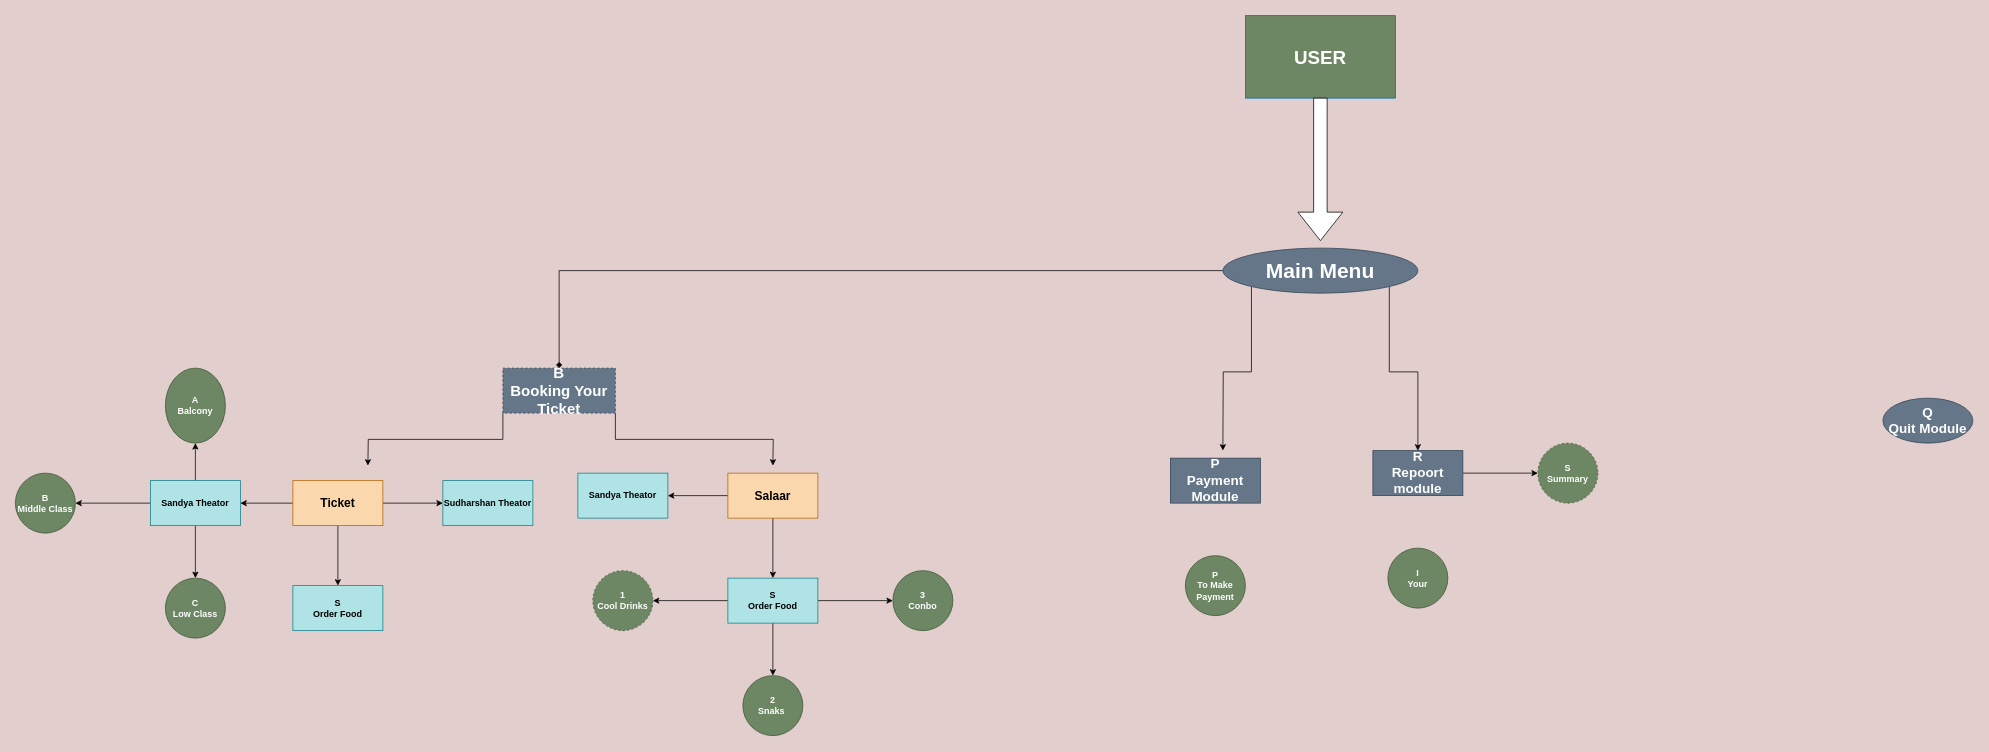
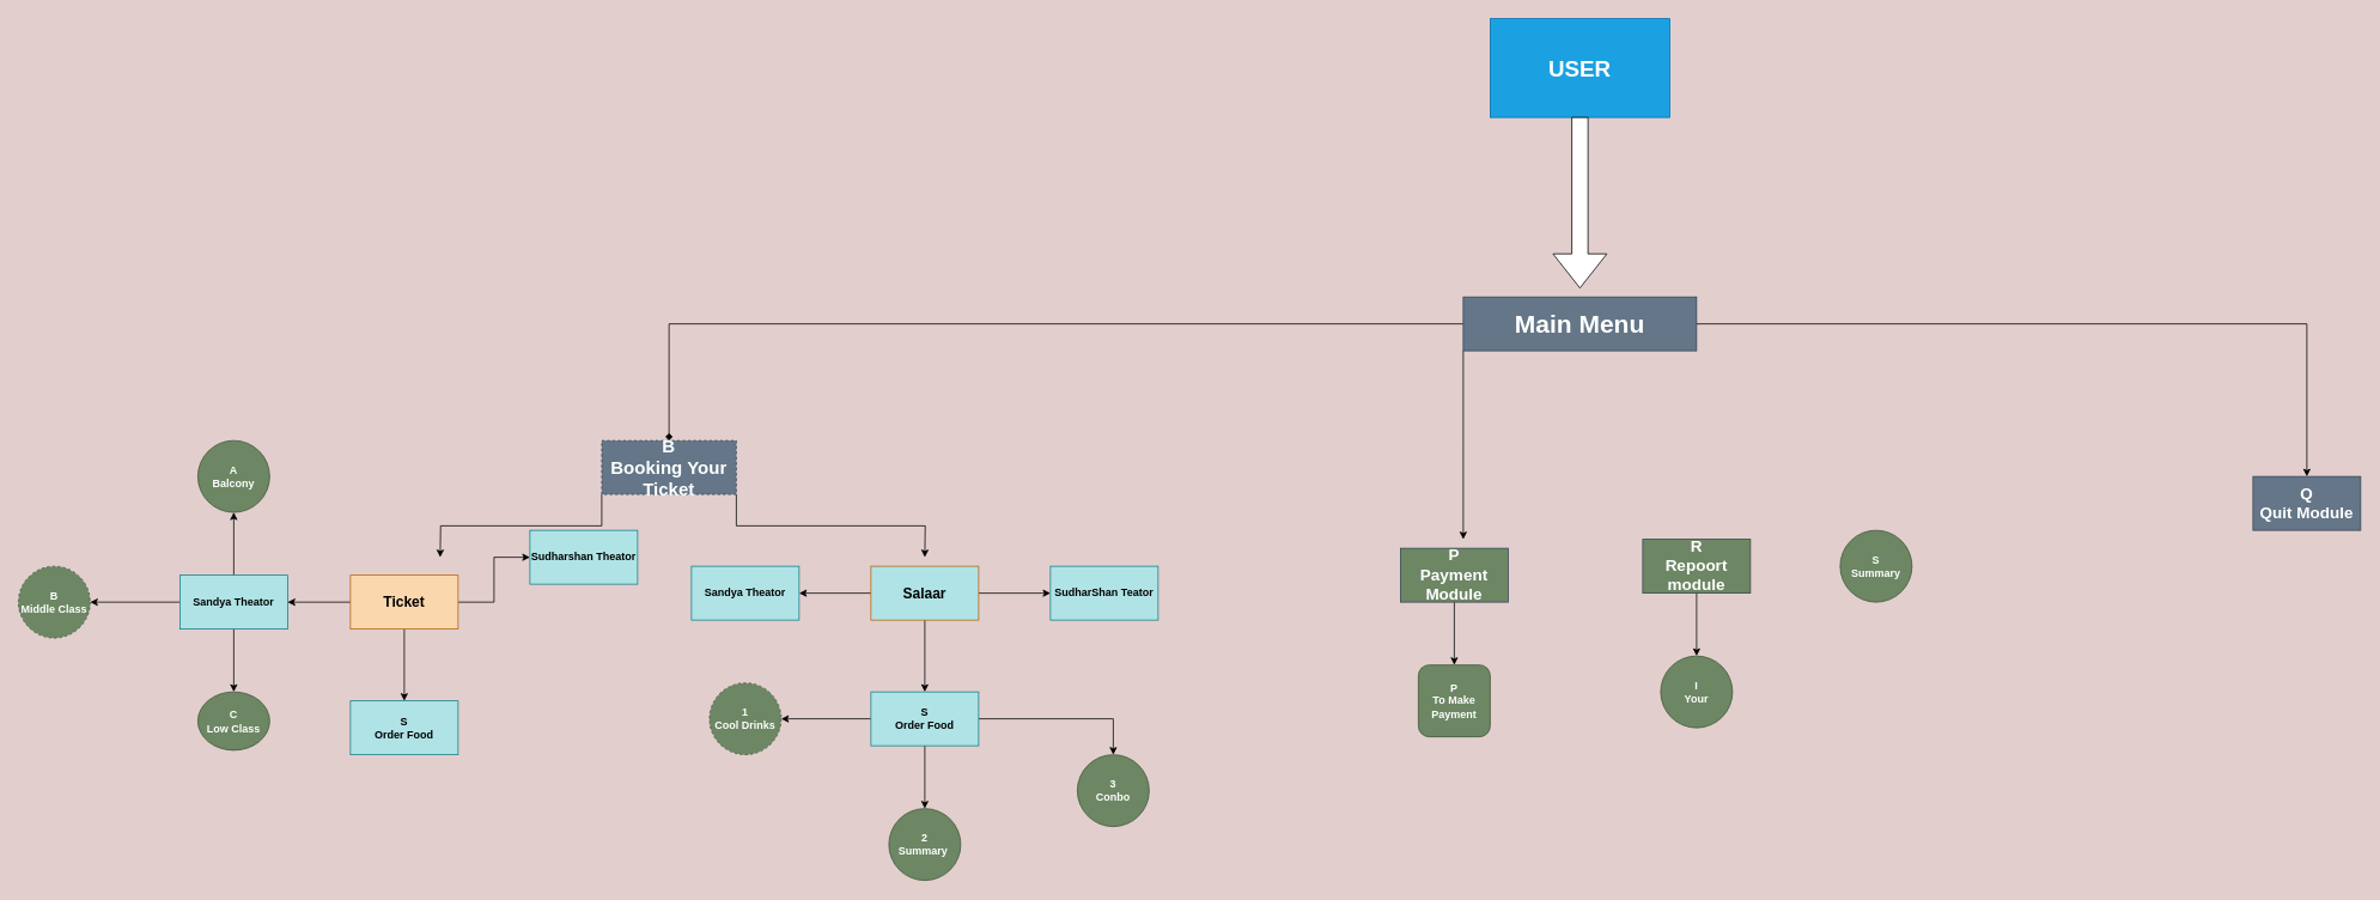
  <mxCell id="0" />
  <mxCell id="1" parent="0" />
  <mxCell id="2" style="edgeStyle=orthogonalEdgeStyle;rounded=0;orthogonalLoop=1;jettySize=auto;html=1;exitX=0;exitY=1;exitDx=0;exitDy=0;labelBackgroundColor=none;fontColor=default;" edge="1" parent="1" source="4"><mxGeometry relative="1" as="geometry"><mxPoint x="490" y="620" as="targetPoint" /></mxGeometry></mxCell>
  <mxCell id="3" style="edgeStyle=orthogonalEdgeStyle;rounded=0;orthogonalLoop=1;jettySize=auto;html=1;exitX=1;exitY=1;exitDx=0;exitDy=0;labelBackgroundColor=none;fontColor=default;" edge="1" parent="1" source="4"><mxGeometry relative="1" as="geometry"><mxPoint x="1030" y="620" as="targetPoint" /></mxGeometry></mxCell>
  <mxCell id="4" value="B&lt;div style=&quot;font-size: 20px;&quot;&gt;Booking Your Ticket&lt;/div&gt;" style="rounded=0;whiteSpace=wrap;html=1;fontStyle=1;fontSize=20;labelBackgroundColor=none;fillColor=#647687;fontColor=#ffffff;strokeColor=#314354;dashed=1;" vertex="1" parent="1"><mxGeometry x="670" y="490" width="150" height="60" as="geometry" /></mxCell>
  <mxCell id="5" value="" style="edgeStyle=orthogonalEdgeStyle;rounded=0;orthogonalLoop=1;jettySize=auto;html=1;labelBackgroundColor=none;fontColor=default;" edge="1" parent="1" source="8" target="12"><mxGeometry relative="1" as="geometry" /></mxCell>
  <mxCell id="6" value="" style="edgeStyle=orthogonalEdgeStyle;rounded=0;orthogonalLoop=1;jettySize=auto;html=1;labelBackgroundColor=none;fontColor=default;" edge="1" parent="1" source="8" target="13"><mxGeometry relative="1" as="geometry" /></mxCell>
  <mxCell id="7" value="" style="edgeStyle=orthogonalEdgeStyle;rounded=0;orthogonalLoop=1;jettySize=auto;html=1;labelBackgroundColor=none;fontColor=default;" edge="1" parent="1" source="8" target="14"><mxGeometry relative="1" as="geometry" /></mxCell>
  <mxCell id="8" value="Ticket" style="rounded=0;whiteSpace=wrap;html=1;fontStyle=1;fontSize=16;labelBackgroundColor=none;fillColor=#fad7ac;strokeColor=#b46504;" vertex="1" parent="1"><mxGeometry x="390" y="640" width="120" height="60" as="geometry" /></mxCell>
  <mxCell id="9" value="" style="edgeStyle=orthogonalEdgeStyle;rounded=0;orthogonalLoop=1;jettySize=auto;html=1;labelBackgroundColor=none;fontColor=default;" edge="1" parent="1" source="12" target="25"><mxGeometry relative="1" as="geometry" /></mxCell>
  <mxCell id="10" value="" style="edgeStyle=orthogonalEdgeStyle;rounded=0;orthogonalLoop=1;jettySize=auto;html=1;labelBackgroundColor=none;fontColor=default;" edge="1" parent="1" source="12" target="26"><mxGeometry relative="1" as="geometry" /></mxCell>
  <mxCell id="11" value="" style="edgeStyle=orthogonalEdgeStyle;rounded=0;orthogonalLoop=1;jettySize=auto;html=1;labelBackgroundColor=none;fontColor=default;" edge="1" parent="1" source="12" target="27"><mxGeometry relative="1" as="geometry" /></mxCell>
  <mxCell id="12" value="Sandya Theator" style="whiteSpace=wrap;html=1;rounded=0;fontStyle=1;labelBackgroundColor=none;fillColor=#b0e3e6;strokeColor=#0e8088;" vertex="1" parent="1"><mxGeometry x="200" y="640" width="120" height="60" as="geometry" /></mxCell>
- <mxCell id="13" value="Sudharshan Theator" style="whiteSpace=wrap;html=1;rounded=0;fontStyle=1;labelBackgroundColor=none;fillColor=#b0e3e6;strokeColor=#0e8088;" vertex="1" parent="1"><mxGeometry x="590" y="640" width="120" height="60" as="geometry" /></mxCell>
+ <mxCell id="13" value="Sudharshan Theator" style="whiteSpace=wrap;html=1;rounded=0;fontStyle=1;labelBackgroundColor=none;fillColor=#b0e3e6;strokeColor=#0e8088;" vertex="1" parent="1"><mxGeometry x="590" y="590" width="120" height="60" as="geometry" /></mxCell>
  <mxCell id="14" value="S&lt;div&gt;Order Food&lt;/div&gt;" style="whiteSpace=wrap;html=1;rounded=0;fontStyle=1;labelBackgroundColor=none;fillColor=#b0e3e6;strokeColor=#0e8088;" vertex="1" parent="1"><mxGeometry x="390" y="780" width="120" height="60" as="geometry" /></mxCell>
  <mxCell id="15" value="" style="edgeStyle=orthogonalEdgeStyle;rounded=0;orthogonalLoop=1;jettySize=auto;html=1;labelBackgroundColor=none;fontColor=default;" edge="1" parent="1" source="18" target="19"><mxGeometry relative="1" as="geometry" /></mxCell>
+ <mxCell id="16" value="" style="edgeStyle=orthogonalEdgeStyle;rounded=0;orthogonalLoop=1;jettySize=auto;html=1;labelBackgroundColor=none;fontColor=default;" edge="1" parent="1" source="18" target="20"><mxGeometry relative="1" as="geometry" /></mxCell>
  <mxCell id="17" value="" style="edgeStyle=orthogonalEdgeStyle;rounded=0;orthogonalLoop=1;jettySize=auto;html=1;labelBackgroundColor=none;fontColor=default;" edge="1" parent="1" source="18" target="24"><mxGeometry relative="1" as="geometry" /></mxCell>
- <mxCell id="18" value="Salaar" style="rounded=0;whiteSpace=wrap;html=1;fontSize=16;fontStyle=1;labelBackgroundColor=none;fillColor=#fad7ac;strokeColor=#b46504;" vertex="1" parent="1"><mxGeometry x="970" y="630" width="120" height="60" as="geometry" /></mxCell>
+ <mxCell id="18" value="Salaar" style="rounded=0;whiteSpace=wrap;html=1;fontSize=16;fontStyle=1;labelBackgroundColor=none;fillColor=#b0e3e6;strokeColor=#b46504;" vertex="1" parent="1"><mxGeometry x="970" y="630" width="120" height="60" as="geometry" /></mxCell>
  <mxCell id="19" value="Sandya Theator" style="whiteSpace=wrap;html=1;rounded=0;fontStyle=1;labelBackgroundColor=none;fillColor=#b0e3e6;strokeColor=#0e8088;" vertex="1" parent="1"><mxGeometry x="770" y="630" width="120" height="60" as="geometry" /></mxCell>
+ <mxCell id="20" value="SudharShan Teator" style="whiteSpace=wrap;html=1;rounded=0;fontStyle=1;labelBackgroundColor=none;fillColor=#b0e3e6;strokeColor=#0e8088;" vertex="1" parent="1"><mxGeometry x="1170" y="630" width="120" height="60" as="geometry" /></mxCell>
  <mxCell id="21" value="" style="edgeStyle=orthogonalEdgeStyle;rounded=0;orthogonalLoop=1;jettySize=auto;html=1;labelBackgroundColor=none;fontColor=default;" edge="1" parent="1" source="24" target="28"><mxGeometry relative="1" as="geometry" /></mxCell>
  <mxCell id="22" value="" style="edgeStyle=orthogonalEdgeStyle;rounded=0;orthogonalLoop=1;jettySize=auto;html=1;labelBackgroundColor=none;fontColor=default;" edge="1" parent="1" source="24" target="29"><mxGeometry relative="1" as="geometry" /></mxCell>
  <mxCell id="23" value="" style="edgeStyle=orthogonalEdgeStyle;rounded=0;orthogonalLoop=1;jettySize=auto;html=1;labelBackgroundColor=none;fontColor=default;" edge="1" parent="1" source="24" target="30"><mxGeometry relative="1" as="geometry" /></mxCell>
  <mxCell id="24" value="S&lt;div&gt;Order Food&lt;/div&gt;" style="whiteSpace=wrap;html=1;rounded=0;fontStyle=1;labelBackgroundColor=none;fillColor=#b0e3e6;strokeColor=#0e8088;" vertex="1" parent="1"><mxGeometry x="970" y="770" width="120" height="60" as="geometry" /></mxCell>
- <mxCell id="25" value="B&lt;div&gt;Middle Class&lt;/div&gt;" style="ellipse;whiteSpace=wrap;html=1;rounded=0;fontStyle=1;labelBackgroundColor=none;fillColor=#6d8764;fontColor=#ffffff;strokeColor=#3A5431;" vertex="1" parent="1"><mxGeometry x="20" y="630" width="80" height="80" as="geometry" /></mxCell>
- <mxCell id="26" value="A&lt;div&gt;Balcony&lt;/div&gt;" style="ellipse;whiteSpace=wrap;html=1;rounded=0;fontStyle=1;labelBackgroundColor=none;fillColor=#6d8764;strokeColor=#3A5431;fontColor=#ffffff;" vertex="1" parent="1"><mxGeometry x="220" y="490" width="80" height="100" as="geometry" /></mxCell>
- <mxCell id="27" value="C&lt;div&gt;Low Class&lt;/div&gt;" style="ellipse;whiteSpace=wrap;html=1;rounded=0;fontStyle=1;labelBackgroundColor=none;fillColor=#6d8764;fontColor=#ffffff;strokeColor=#3A5431;" vertex="1" parent="1"><mxGeometry x="220" y="770" width="80" height="80" as="geometry" /></mxCell>
+ <mxCell id="25" value="B&lt;div&gt;Middle Class&lt;/div&gt;" style="ellipse;whiteSpace=wrap;html=1;rounded=0;fontStyle=1;labelBackgroundColor=none;fillColor=#6d8764;fontColor=#ffffff;strokeColor=#3A5431;dashed=1;" vertex="1" parent="1"><mxGeometry x="20" y="630" width="80" height="80" as="geometry" /></mxCell>
+ <mxCell id="26" value="A&lt;div&gt;Balcony&lt;/div&gt;" style="ellipse;whiteSpace=wrap;html=1;rounded=0;fontStyle=1;labelBackgroundColor=none;fillColor=#6d8764;strokeColor=#3A5431;fontColor=#ffffff;" vertex="1" parent="1"><mxGeometry x="220" y="490" width="80" height="80" as="geometry" /></mxCell>
+ <mxCell id="27" value="C&lt;div&gt;Low Class&lt;/div&gt;" style="ellipse;whiteSpace=wrap;html=1;rounded=0;fontStyle=1;labelBackgroundColor=none;fillColor=#6d8764;fontColor=#ffffff;strokeColor=#3A5431;" vertex="1" parent="1"><mxGeometry x="220" y="770" width="80" height="65" as="geometry" /></mxCell>
  <mxCell id="28" value="1&lt;div&gt;Cool Drinks&lt;/div&gt;" style="ellipse;whiteSpace=wrap;html=1;rounded=0;fontStyle=1;labelBackgroundColor=none;fillColor=#6d8764;fontColor=#ffffff;strokeColor=#3A5431;dashed=1;" vertex="1" parent="1"><mxGeometry x="790" y="760" width="80" height="80" as="geometry" /></mxCell>
- <mxCell id="29" value="2&lt;div&gt;Snaks&amp;nbsp;&lt;/div&gt;" style="ellipse;whiteSpace=wrap;html=1;rounded=0;fontStyle=1;labelBackgroundColor=none;fillColor=#6d8764;fontColor=#ffffff;strokeColor=#3A5431;" vertex="1" parent="1"><mxGeometry x="990" y="900" width="80" height="80" as="geometry" /></mxCell>
- <mxCell id="30" value="3&lt;div&gt;Conbo&lt;/div&gt;" style="ellipse;whiteSpace=wrap;html=1;rounded=0;fontStyle=1;labelBackgroundColor=none;fillColor=#6d8764;fontColor=#ffffff;strokeColor=#3A5431;" vertex="1" parent="1"><mxGeometry x="1190" y="760" width="80" height="80" as="geometry" /></mxCell>
+ <mxCell id="29" value="2&lt;div&gt;Summary&amp;nbsp;&lt;/div&gt;" style="ellipse;whiteSpace=wrap;html=1;rounded=0;fontStyle=1;labelBackgroundColor=none;fillColor=#6d8764;fontColor=#ffffff;strokeColor=#3A5431;" vertex="1" parent="1"><mxGeometry x="990" y="900" width="80" height="80" as="geometry" /></mxCell>
+ <mxCell id="30" value="3&lt;div&gt;Conbo&lt;/div&gt;" style="ellipse;whiteSpace=wrap;html=1;rounded=0;fontStyle=1;labelBackgroundColor=none;fillColor=#6d8764;fontColor=#ffffff;strokeColor=#3A5431;" vertex="1" parent="1"><mxGeometry x="1200" y="840" width="80" height="80" as="geometry" /></mxCell>
  <mxCell id="31" style="edgeStyle=orthogonalEdgeStyle;rounded=0;orthogonalLoop=1;jettySize=auto;html=1;exitX=0;exitY=0.5;exitDx=0;exitDy=0;entryX=0.5;entryY=0;entryDx=0;entryDy=0;labelBackgroundColor=none;fontColor=default;endArrow=diamond;" edge="1" parent="1" source="35" target="4"><mxGeometry relative="1" as="geometry" /></mxCell>
  <mxCell id="32" style="edgeStyle=orthogonalEdgeStyle;rounded=0;orthogonalLoop=1;jettySize=auto;html=1;exitX=0;exitY=1;exitDx=0;exitDy=0;labelBackgroundColor=none;fontColor=default;" edge="1" parent="1" source="35"><mxGeometry relative="1" as="geometry"><mxPoint x="1630" y="600" as="targetPoint" /></mxGeometry></mxCell>
- <mxCell id="33" style="edgeStyle=orthogonalEdgeStyle;rounded=0;orthogonalLoop=1;jettySize=auto;html=1;exitX=1;exitY=1;exitDx=0;exitDy=0;labelBackgroundColor=none;fontColor=default;" edge="1" parent="1" source="35" target="40"><mxGeometry relative="1" as="geometry"><mxPoint x="1890" y="600" as="targetPoint" /></mxGeometry></mxCell>
- <mxCell id="35" value="Main Menu" style="ellipse;whiteSpace=wrap;html=1;fontStyle=1;fontSize=28;labelBackgroundColor=none;fillColor=#647687;fontColor=#ffffff;strokeColor=#314354;" vertex="1" parent="1"><mxGeometry x="1630" y="330" width="260" height="60" as="geometry" /></mxCell>
- <mxCell id="37" value="P&lt;div style=&quot;font-size: 18px;&quot;&gt;Payment Module&lt;/div&gt;" style="rounded=0;whiteSpace=wrap;html=1;fontStyle=1;fontSize=18;labelBackgroundColor=none;fillColor=#647687;fontColor=#ffffff;strokeColor=#314354;" vertex="1" parent="1"><mxGeometry x="1560" y="610" width="120" height="60" as="geometry" /></mxCell>
- <mxCell id="39" value="" style="edgeStyle=orthogonalEdgeStyle;rounded=0;orthogonalLoop=1;jettySize=auto;html=1;labelBackgroundColor=none;fontColor=default;" edge="1" parent="1" source="40" target="43"><mxGeometry relative="1" as="geometry" /></mxCell>
- <mxCell id="40" value="R&lt;div style=&quot;font-size: 18px;&quot;&gt;Repoort module&lt;/div&gt;" style="rounded=0;whiteSpace=wrap;html=1;fontStyle=1;fontSize=18;labelBackgroundColor=none;fillColor=#647687;fontColor=#ffffff;strokeColor=#314354;" vertex="1" parent="1"><mxGeometry x="1830" y="600" width="120" height="60" as="geometry" /></mxCell>
- <mxCell id="41" value="P&lt;div&gt;To Make Payment&lt;/div&gt;" style="ellipse;whiteSpace=wrap;html=1;rounded=0;fontStyle=1;labelBackgroundColor=none;fillColor=#6d8764;fontColor=#ffffff;strokeColor=#3A5431;" vertex="1" parent="1"><mxGeometry x="1580" y="740" width="80" height="80" as="geometry" /></mxCell>
+ <mxCell id="34" style="edgeStyle=orthogonalEdgeStyle;rounded=0;orthogonalLoop=1;jettySize=auto;html=1;exitX=1;exitY=0.5;exitDx=0;exitDy=0;labelBackgroundColor=none;fontColor=default;" edge="1" parent="1" source="35" target="44"><mxGeometry relative="1" as="geometry"><mxPoint x="2570" y="560" as="targetPoint" /></mxGeometry></mxCell>
+ <mxCell id="35" value="Main Menu" style="rounded=0;whiteSpace=wrap;html=1;fontStyle=1;fontSize=28;labelBackgroundColor=none;fillColor=#647687;fontColor=#ffffff;strokeColor=#314354;" vertex="1" parent="1"><mxGeometry x="1630" y="330" width="260" height="60" as="geometry" /></mxCell>
+ <mxCell id="36" value="" style="edgeStyle=orthogonalEdgeStyle;rounded=0;orthogonalLoop=1;jettySize=auto;html=1;labelBackgroundColor=none;fontColor=default;" edge="1" parent="1" source="37" target="41"><mxGeometry relative="1" as="geometry" /></mxCell>
+ <mxCell id="37" value="P&lt;div style=&quot;font-size: 18px;&quot;&gt;Payment Module&lt;/div&gt;" style="rounded=0;whiteSpace=wrap;html=1;fontStyle=1;fontSize=18;labelBackgroundColor=none;fillColor=#6d8764;fontColor=#ffffff;strokeColor=#314354;" vertex="1" parent="1"><mxGeometry x="1560" y="610" width="120" height="60" as="geometry" /></mxCell>
+ <mxCell id="38" value="" style="edgeStyle=orthogonalEdgeStyle;rounded=0;orthogonalLoop=1;jettySize=auto;html=1;labelBackgroundColor=none;fontColor=default;" edge="1" parent="1" source="40" target="42"><mxGeometry relative="1" as="geometry" /></mxCell>
+ <mxCell id="40" value="R&lt;div style=&quot;font-size: 18px;&quot;&gt;Repoort module&lt;/div&gt;" style="rounded=0;whiteSpace=wrap;html=1;fontStyle=1;fontSize=18;labelBackgroundColor=none;fillColor=#6d8764;fontColor=#ffffff;strokeColor=#314354;" vertex="1" parent="1"><mxGeometry x="1830" y="600" width="120" height="60" as="geometry" /></mxCell>
+ <mxCell id="41" value="P&lt;div&gt;To Make Payment&lt;/div&gt;" style="whiteSpace=wrap;html=1;fontStyle=1;labelBackgroundColor=none;fillColor=#6d8764;fontColor=#ffffff;strokeColor=#3A5431;rounded=1;" vertex="1" parent="1"><mxGeometry x="1580" y="740" width="80" height="80" as="geometry" /></mxCell>
  <mxCell id="42" value="I&lt;div&gt;Your&lt;/div&gt;" style="ellipse;whiteSpace=wrap;html=1;rounded=0;fontStyle=1;labelBackgroundColor=none;fillColor=#6d8764;fontColor=#ffffff;strokeColor=#3A5431;" vertex="1" parent="1"><mxGeometry x="1850" y="730" width="80" height="80" as="geometry" /></mxCell>
- <mxCell id="43" value="S&lt;div&gt;Summary&lt;/div&gt;" style="ellipse;whiteSpace=wrap;html=1;rounded=0;fontStyle=1;labelBackgroundColor=none;fillColor=#6d8764;fontColor=#ffffff;strokeColor=#3A5431;dashed=1;" vertex="1" parent="1"><mxGeometry x="2050" y="590" width="80" height="80" as="geometry" /></mxCell>
- <mxCell id="44" value="Q&lt;div style=&quot;font-size: 18px;&quot;&gt;Quit Module&lt;/div&gt;" style="ellipse;whiteSpace=wrap;html=1;fontStyle=1;fontSize=18;labelBackgroundColor=none;fillColor=#647687;fontColor=#ffffff;strokeColor=#314354;" vertex="1" parent="1"><mxGeometry x="2510" y="530" width="120" height="60" as="geometry" /></mxCell>
- <mxCell id="45" value="USER" style="rounded=0;whiteSpace=wrap;html=1;fontStyle=1;fontSize=25;labelBackgroundColor=none;fillColor=#6d8764;strokeColor=#006EAF;fontColor=#ffffff;" vertex="1" parent="1"><mxGeometry x="1660" y="20" width="200" height="110" as="geometry" /></mxCell>
+ <mxCell id="43" value="S&lt;div&gt;Summary&lt;/div&gt;" style="ellipse;whiteSpace=wrap;html=1;rounded=0;fontStyle=1;labelBackgroundColor=none;fillColor=#6d8764;fontColor=#ffffff;strokeColor=#3A5431;" vertex="1" parent="1"><mxGeometry x="2050" y="590" width="80" height="80" as="geometry" /></mxCell>
+ <mxCell id="44" value="Q&lt;div style=&quot;font-size: 18px;&quot;&gt;Quit Module&lt;/div&gt;" style="rounded=0;whiteSpace=wrap;html=1;fontStyle=1;fontSize=18;labelBackgroundColor=none;fillColor=#647687;fontColor=#ffffff;strokeColor=#314354;" vertex="1" parent="1"><mxGeometry x="2510" y="530" width="120" height="60" as="geometry" /></mxCell>
+ <mxCell id="45" value="USER" style="rounded=0;whiteSpace=wrap;html=1;fontStyle=1;fontSize=25;labelBackgroundColor=none;fillColor=#1ba1e2;strokeColor=#006EAF;fontColor=#ffffff;" vertex="1" parent="1"><mxGeometry x="1660" y="20" width="200" height="110" as="geometry" /></mxCell>
  <mxCell id="46" value="" style="shape=singleArrow;direction=south;whiteSpace=wrap;html=1;fontStyle=1;labelBackgroundColor=none;" vertex="1" parent="1"><mxGeometry x="1730" y="130" width="60" height="190" as="geometry" /></mxCell>
